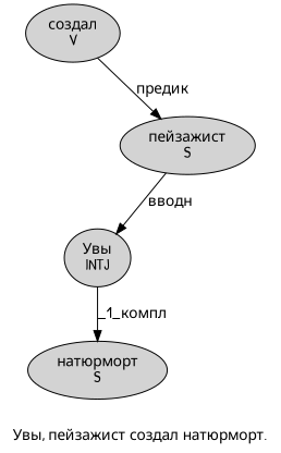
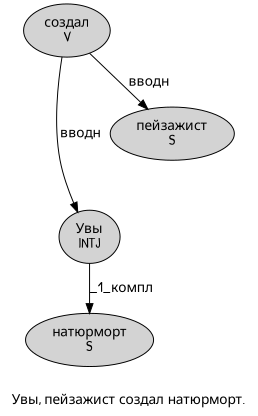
  digraph {
    fontname="Patrick Hand"
    label="Увы, пейзажист создал натюрморт."
    node [fillcolor=lightgray fontname="Patrick Hand" penwidth=1 shape=ellipse style=filled]
    edge [fontname="Patrick Hand"]
    n1 [label="Увы\nINTJ"]
    n2 [label="натюрморт\nS"]
    n3 [label="пейзажист\nS"]
    n4 [label="создал\nV"]
    n1 -> n2 [label="_1_компл"]
-   n3 -> n1 [label="вводн"]
-   n4 -> n3 [label="предик"]
+   n4 -> n1 [label="вводн"]
+   n4 -> n3 [label="вводн"]
  }
